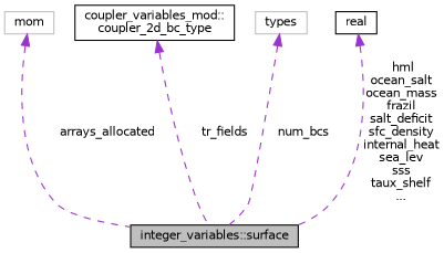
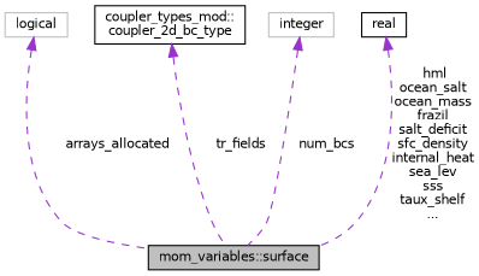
  digraph {
    node [color=black fillcolor=white fontname=Helvetica fontsize=10 shape=record style=filled]
    edge [color=darkorchid3 dir=back fontname=Helvetica fontsize=10 labelfontname=Helvetica labelfontsize=10 style=dashed]
-   n1 [fillcolor=grey75 fontcolor=black height=0.2 label="integer_variables::surface" width=0.4]
-   n2 [color=grey75 height=0.2 label=mom width=0.4]
-   n3 [height=0.2 label="coupler_variables_mod::\lcoupler_2d_bc_type" width=0.4]
-   n4 [color=grey75 height=0.2 label=types width=0.4]
+   n1 [fillcolor=grey75 fontcolor=black height=0.2 label="mom_variables::surface" width=0.4]
+   n2 [color=grey75 height=0.2 label=logical width=0.4]
+   n3 [height=0.2 label="coupler_types_mod::\lcoupler_2d_bc_type" width=0.4]
+   n4 [color=grey75 height=0.2 label=integer width=0.4]
    n5 [height=0.2 label=real width=0.4]
    n2 -> n1 [label=" arrays_allocated"]
    n3 -> n1 [label=" tr_fields"]
    n4 -> n1 [label=" num_bcs"]
    n5 -> n1 [label=" hml\nocean_salt\nocean_mass\nfrazil\nsalt_deficit\nsfc_density\ninternal_heat\nsea_lev\nsss\ntaux_shelf\n..."]
  }
